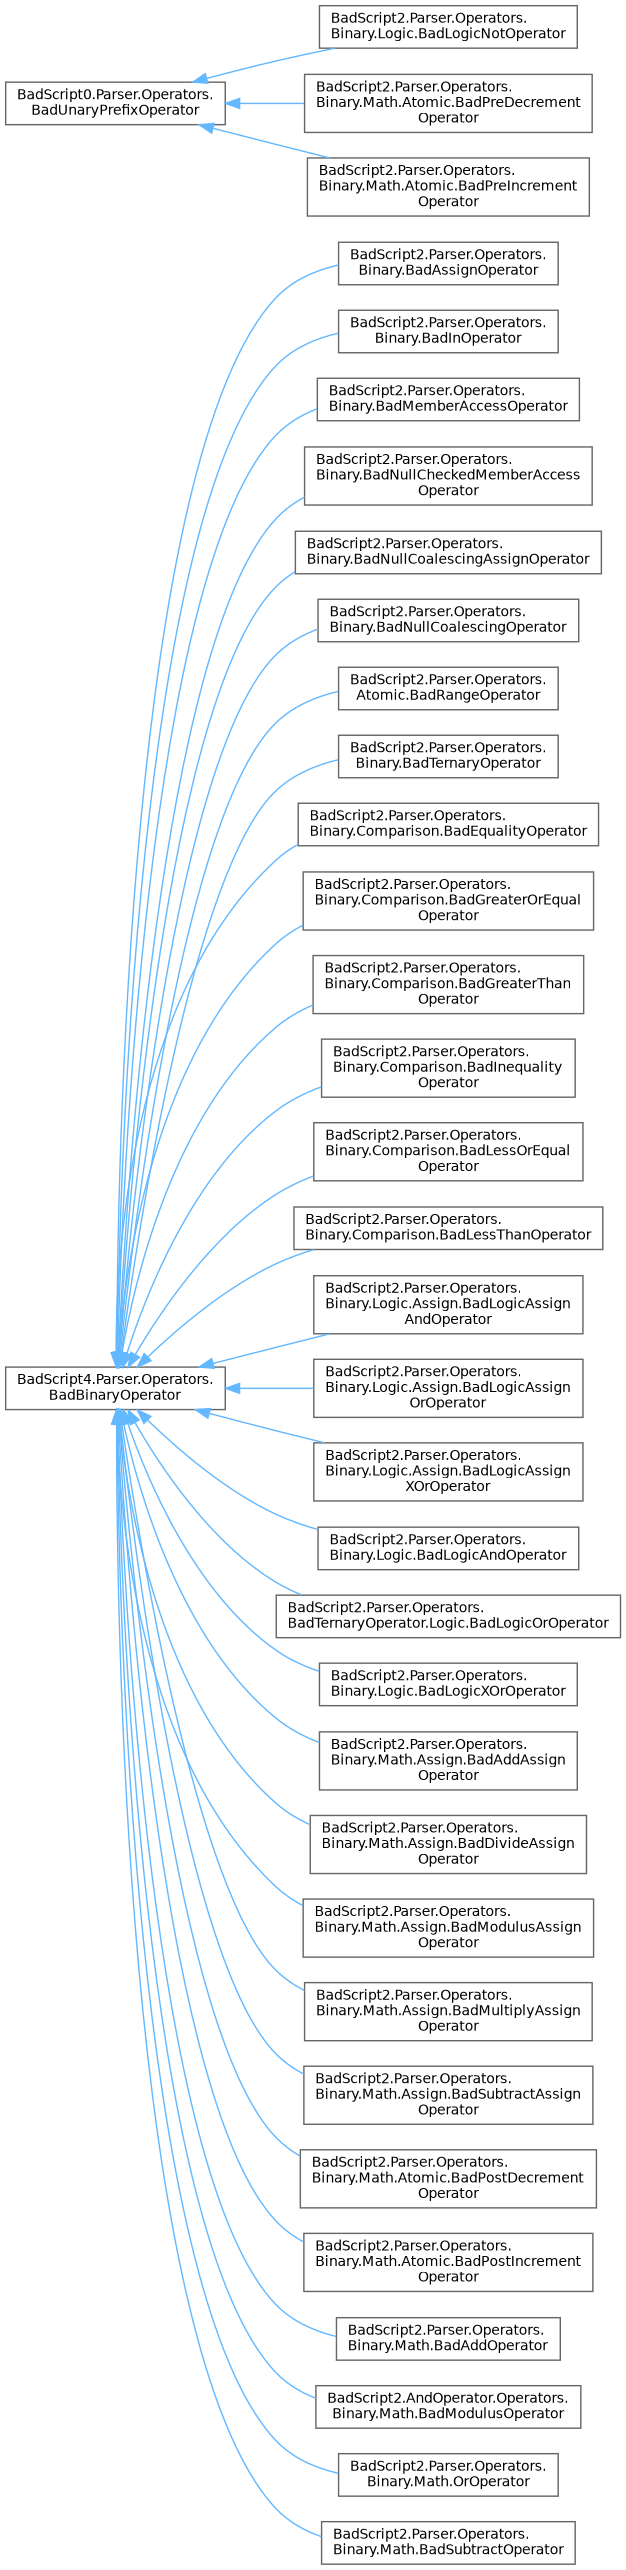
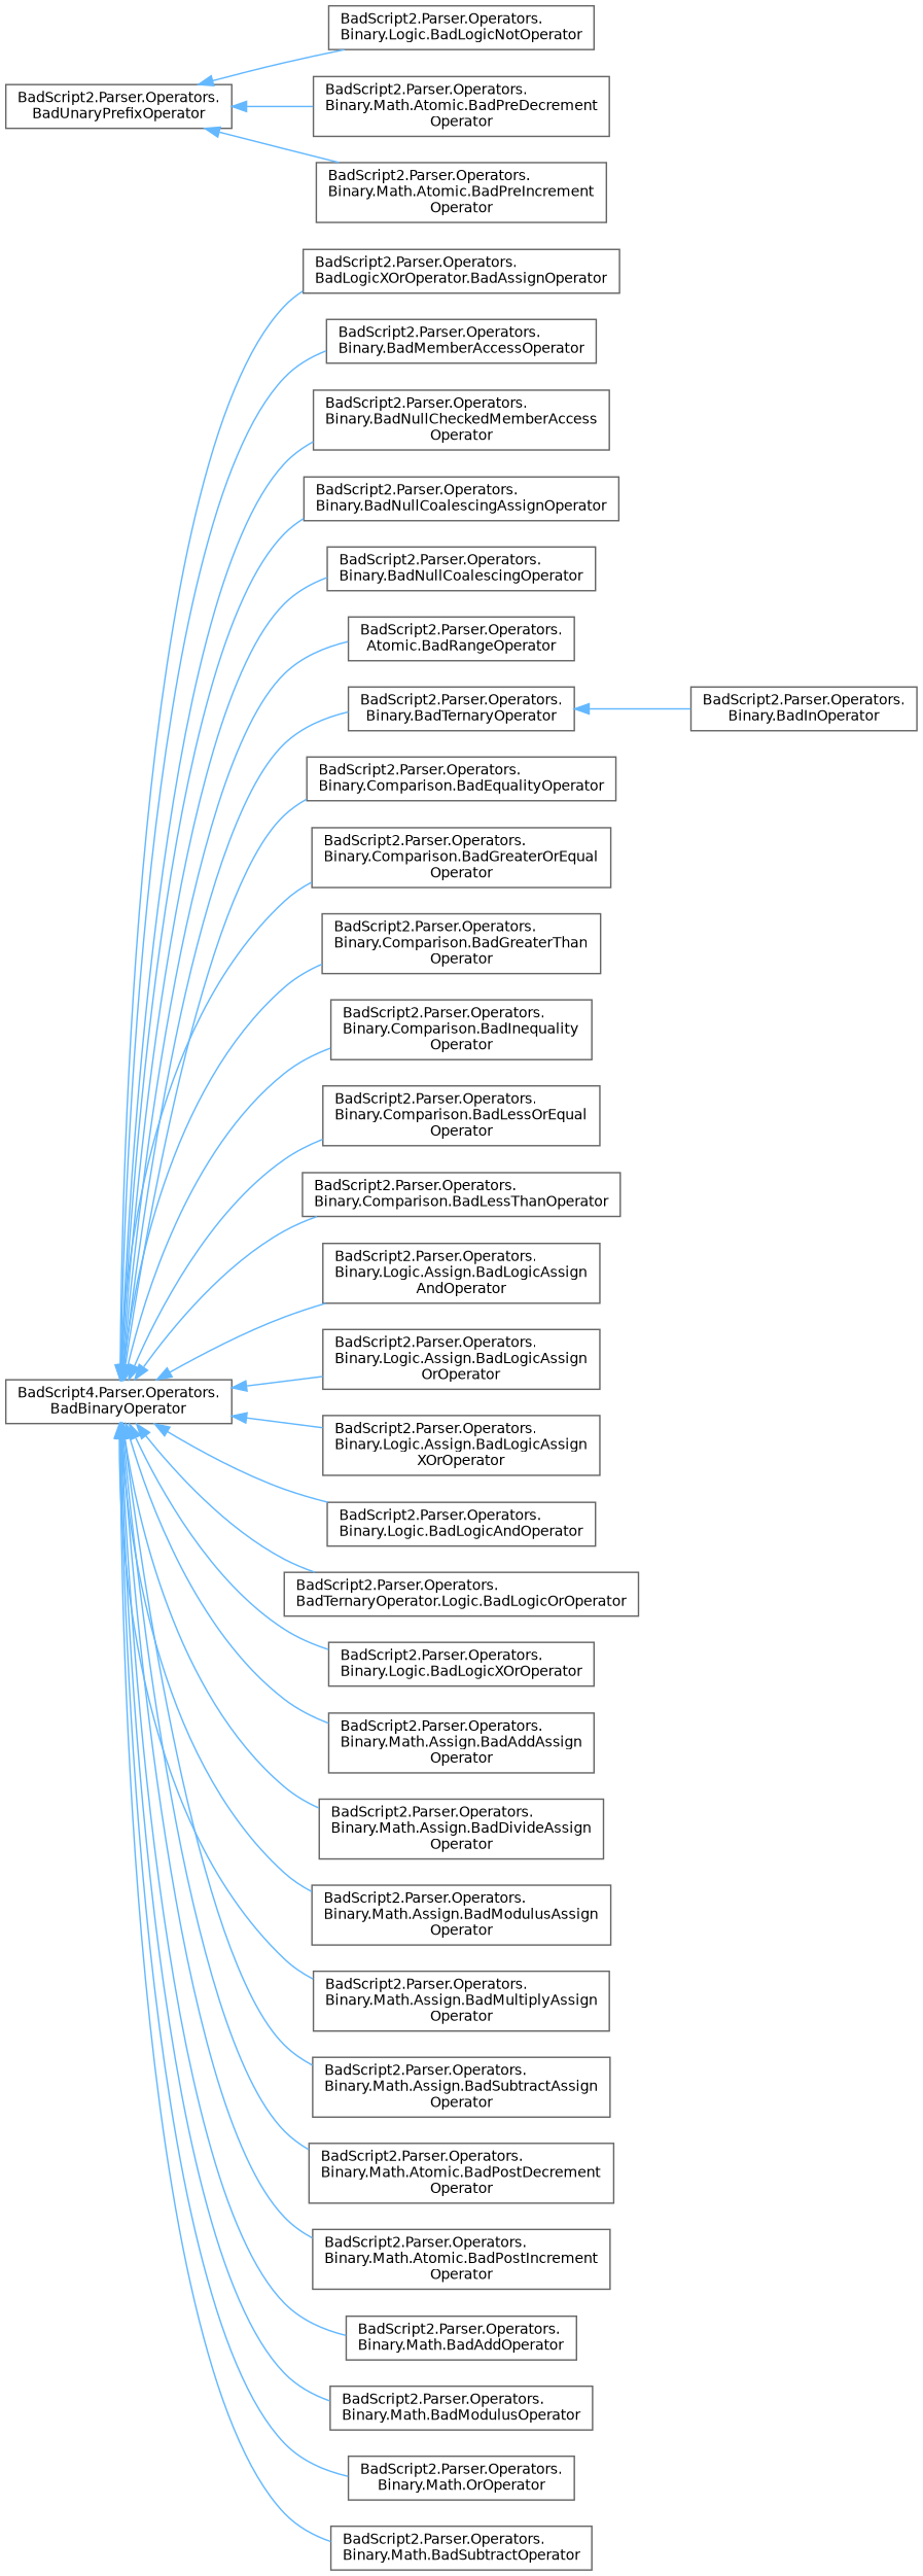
  digraph {
    rankdir=LR
    node [color=gray40 fillcolor=white fontname=Helvetica fontsize=10 shape=box style=filled]
    edge [color=steelblue1 dir=back fontname=Helvetica fontsize=10 labelfontname=Helvetica labelfontsize=10 style=solid]
    n1 [height=0.2 label="BadScript4.Parser.Operators.\lBadBinaryOperator" width=0.4]
-   n2 [height=0.2 label="BadScript2.Parser.Operators.\lBinary.BadAssignOperator" width=0.4]
+   n2 [height=0.2 label="BadScript2.Parser.Operators.\lBadLogicXOrOperator.BadAssignOperator" width=0.4]
    n3 [height=0.2 label="BadScript2.Parser.Operators.\lBinary.BadInOperator" width=0.4]
    n4 [height=0.2 label="BadScript2.Parser.Operators.\lBinary.BadMemberAccessOperator" width=0.4]
    n5 [height=0.2 label="BadScript2.Parser.Operators.\lBinary.BadNullCheckedMemberAccess\lOperator" width=0.4]
    n6 [height=0.2 label="BadScript2.Parser.Operators.\lBinary.BadNullCoalescingAssignOperator" width=0.4]
    n7 [height=0.2 label="BadScript2.Parser.Operators.\lBinary.BadNullCoalescingOperator" width=0.4]
    n8 [height=0.2 label="BadScript2.Parser.Operators.\lAtomic.BadRangeOperator" width=0.4]
    n9 [height=0.2 label="BadScript2.Parser.Operators.\lBinary.BadTernaryOperator" width=0.4]
    n10 [height=0.2 label="BadScript2.Parser.Operators.\lBinary.Comparison.BadEqualityOperator" width=0.4]
    n11 [height=0.2 label="BadScript2.Parser.Operators.\lBinary.Comparison.BadGreaterOrEqual\lOperator" width=0.4]
    n12 [height=0.2 label="BadScript2.Parser.Operators.\lBinary.Comparison.BadGreaterThan\lOperator" width=0.4]
    n13 [height=0.2 label="BadScript2.Parser.Operators.\lBinary.Comparison.BadInequality\lOperator" width=0.4]
    n14 [height=0.2 label="BadScript2.Parser.Operators.\lBinary.Comparison.BadLessOrEqual\lOperator" width=0.4]
    n15 [height=0.2 label="BadScript2.Parser.Operators.\lBinary.Comparison.BadLessThanOperator" width=0.4]
    n16 [height=0.2 label="BadScript2.Parser.Operators.\lBinary.Logic.Assign.BadLogicAssign\lAndOperator" width=0.4]
    n17 [height=0.2 label="BadScript2.Parser.Operators.\lBinary.Logic.Assign.BadLogicAssign\lOrOperator" width=0.4]
    n18 [height=0.2 label="BadScript2.Parser.Operators.\lBinary.Logic.Assign.BadLogicAssign\lXOrOperator" width=0.4]
    n19 [height=0.2 label="BadScript2.Parser.Operators.\lBinary.Logic.BadLogicAndOperator" width=0.4]
    n20 [height=0.2 label="BadScript2.Parser.Operators.\lBadTernaryOperator.Logic.BadLogicOrOperator" width=0.4]
    n21 [height=0.2 label="BadScript2.Parser.Operators.\lBinary.Logic.BadLogicXOrOperator" width=0.4]
    n22 [height=0.2 label="BadScript2.Parser.Operators.\lBinary.Math.Assign.BadAddAssign\lOperator" width=0.4]
    n23 [height=0.2 label="BadScript2.Parser.Operators.\lBinary.Math.Assign.BadDivideAssign\lOperator" width=0.4]
    n24 [height=0.2 label="BadScript2.Parser.Operators.\lBinary.Math.Assign.BadModulusAssign\lOperator" width=0.4]
    n25 [height=0.2 label="BadScript2.Parser.Operators.\lBinary.Math.Assign.BadMultiplyAssign\lOperator" width=0.4]
    n26 [height=0.2 label="BadScript2.Parser.Operators.\lBinary.Math.Assign.BadSubtractAssign\lOperator" width=0.4]
    n27 [height=0.2 label="BadScript2.Parser.Operators.\lBinary.Math.Atomic.BadPostDecrement\lOperator" width=0.4]
    n28 [height=0.2 label="BadScript2.Parser.Operators.\lBinary.Math.Atomic.BadPostIncrement\lOperator" width=0.4]
    n29 [height=0.2 label="BadScript2.Parser.Operators.\lBinary.Math.BadAddOperator" width=0.4]
-   n30 [height=0.2 label="BadScript2.AndOperator.Operators.\lBinary.Math.BadModulusOperator" width=0.4]
+   n30 [height=0.2 label="BadScript2.Parser.Operators.\lBinary.Math.BadModulusOperator" width=0.4]
    n31 [height=0.2 label="BadScript2.Parser.Operators.\lBinary.Math.OrOperator" width=0.4]
    n32 [height=0.2 label="BadScript2.Parser.Operators.\lBinary.Math.BadSubtractOperator" width=0.4]
-   n33 [height=0.2 label="BadScript0.Parser.Operators.\lBadUnaryPrefixOperator" width=0.4]
+   n33 [height=0.2 label="BadScript2.Parser.Operators.\lBadUnaryPrefixOperator" width=0.4]
    n34 [height=0.2 label="BadScript2.Parser.Operators.\lBinary.Logic.BadLogicNotOperator" width=0.4]
    n35 [height=0.2 label="BadScript2.Parser.Operators.\lBinary.Math.Atomic.BadPreDecrement\lOperator" width=0.4]
    n36 [height=0.2 label="BadScript2.Parser.Operators.\lBinary.Math.Atomic.BadPreIncrement\lOperator" width=0.4]
    n1 -> n2
-   n1 -> n3
+   n9 -> n3
    n1 -> n4
    n1 -> n5
    n1 -> n6
    n1 -> n7
    n1 -> n8
    n1 -> n9
    n1 -> n10
    n1 -> n11
    n1 -> n12
    n1 -> n13
    n1 -> n14
    n1 -> n15
    n1 -> n16
    n1 -> n17
    n1 -> n18
    n1 -> n19
    n1 -> n20
    n1 -> n21
    n1 -> n22
    n1 -> n23
    n1 -> n24
    n1 -> n25
    n1 -> n26
    n1 -> n27
    n1 -> n28
    n1 -> n29
    n1 -> n30
    n1 -> n31
    n1 -> n32
    n33 -> n34
    n33 -> n35
    n33 -> n36
  }
